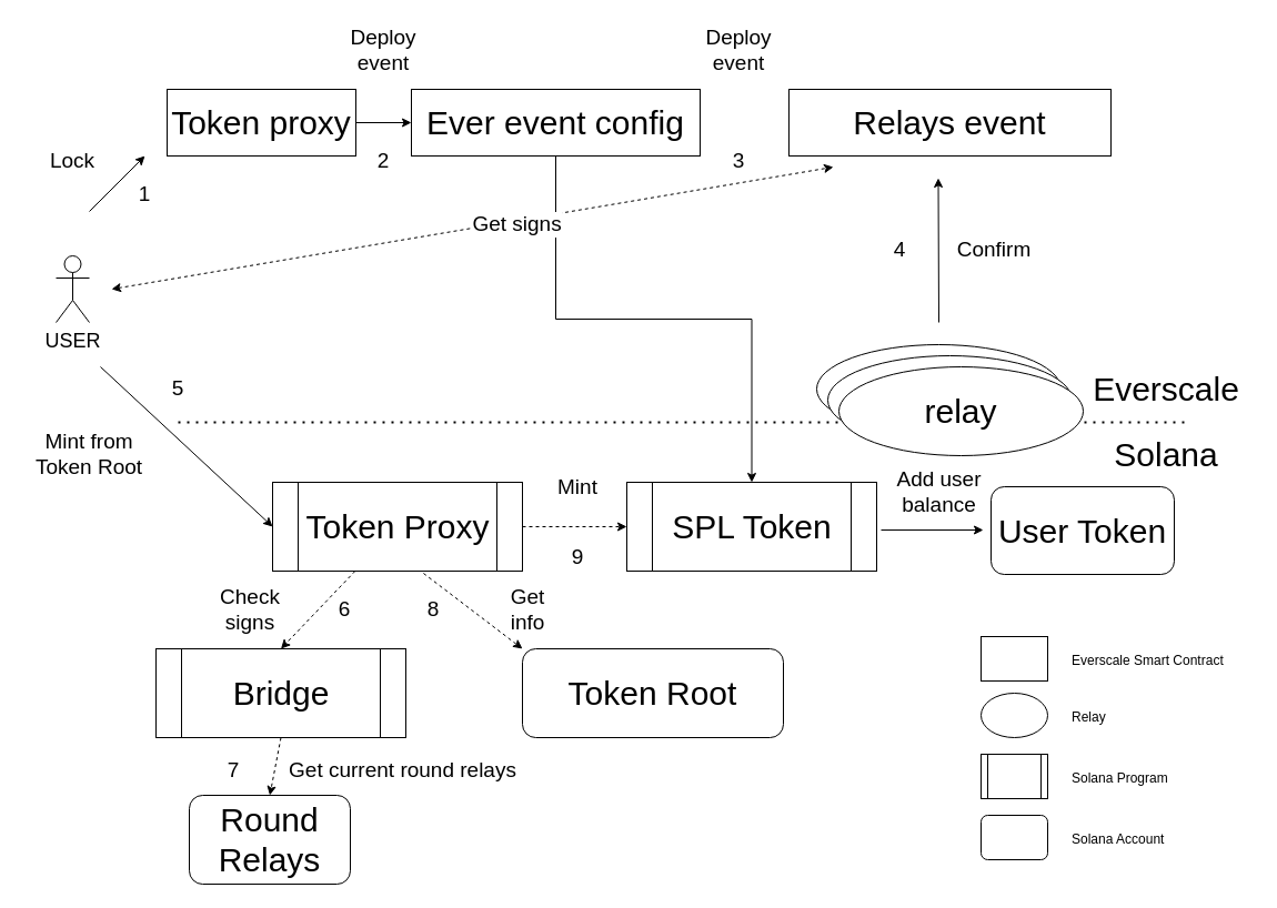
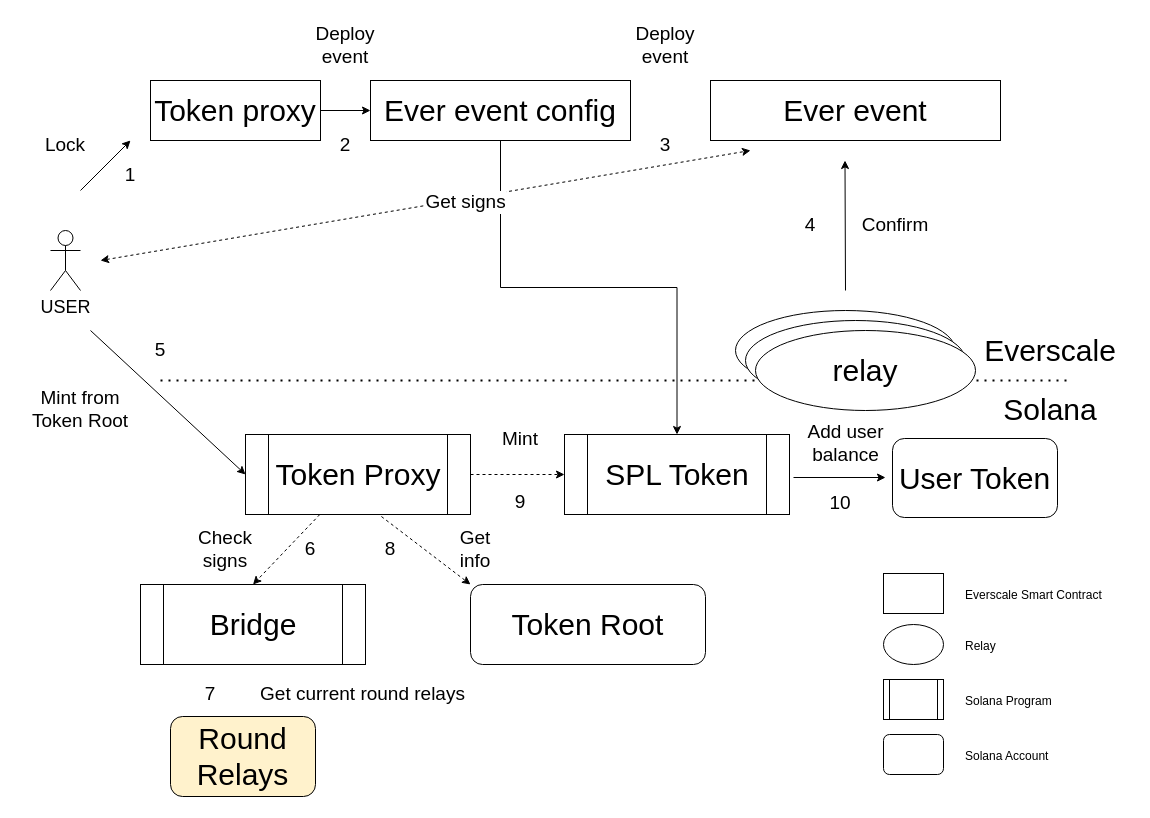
  <mxCell id="0" />
  <mxCell id="1" parent="0" />
  <mxCell id="2" value="&lt;font style=&quot;font-size: 30px&quot;&gt;Bridge&lt;/font&gt;" style="shape=process;whiteSpace=wrap;html=1;backgroundOutline=1;" parent="1" vertex="1"><mxGeometry x="140" y="584" width="225" height="80" as="geometry" /></mxCell>
  <mxCell id="3" style="edgeStyle=orthogonalEdgeStyle;rounded=0;orthogonalLoop=1;jettySize=auto;html=1;entryX=0;entryY=0.5;entryDx=0;entryDy=0;fontSize=30;" parent="1" source="4" target="7" edge="1"><mxGeometry relative="1" as="geometry" /></mxCell>
  <mxCell id="4" value="Token proxy" style="rounded=0;whiteSpace=wrap;html=1;fontSize=30;" parent="1" vertex="1"><mxGeometry x="150" y="80" width="170" height="60" as="geometry" /></mxCell>
- <mxCell id="5" value="Relays event" style="rounded=0;whiteSpace=wrap;html=1;fontSize=30;" parent="1" vertex="1"><mxGeometry x="710" y="80" width="290" height="60" as="geometry" /></mxCell>
+ <mxCell id="5" value="Ever event" style="rounded=0;whiteSpace=wrap;html=1;fontSize=30;" parent="1" vertex="1"><mxGeometry x="710" y="80" width="290" height="60" as="geometry" /></mxCell>
  <mxCell id="6" style="edgeStyle=orthogonalEdgeStyle;rounded=0;orthogonalLoop=1;jettySize=auto;html=1;fontSize=30;" parent="1" source="7" target="27" edge="1"><mxGeometry relative="1" as="geometry" /></mxCell>
  <mxCell id="7" value="Ever event config" style="rounded=0;whiteSpace=wrap;html=1;fontSize=30;" parent="1" vertex="1"><mxGeometry x="370" y="80" width="260" height="60" as="geometry" /></mxCell>
  <mxCell id="8" value="relay" style="ellipse;whiteSpace=wrap;html=1;fontSize=30;" parent="1" vertex="1"><mxGeometry x="735" y="310" width="220" height="80" as="geometry" /></mxCell>
  <mxCell id="9" value="relay" style="ellipse;whiteSpace=wrap;html=1;fontSize=30;" parent="1" vertex="1"><mxGeometry x="745" y="320" width="220" height="80" as="geometry" /></mxCell>
  <mxCell id="10" value="" style="endArrow=none;dashed=1;html=1;dashPattern=1 3;strokeWidth=2;rounded=0;fontSize=30;" parent="1" edge="1"><mxGeometry width="50" height="50" relative="1" as="geometry"><mxPoint x="160" y="380" as="sourcePoint" /><mxPoint x="1070" y="380" as="targetPoint" /></mxGeometry></mxCell>
  <mxCell id="11" value="Everscale" style="text;html=1;strokeColor=none;fillColor=none;align=center;verticalAlign=middle;whiteSpace=wrap;rounded=0;fontSize=30;" parent="1" vertex="1"><mxGeometry x="1020" y="335" width="60" height="30" as="geometry" /></mxCell>
  <mxCell id="12" value="Solana" style="text;html=1;strokeColor=none;fillColor=none;align=center;verticalAlign=middle;whiteSpace=wrap;rounded=0;fontSize=30;" parent="1" vertex="1"><mxGeometry x="1020" y="394" width="60" height="30" as="geometry" /></mxCell>
  <mxCell id="13" value="&lt;font style=&quot;font-size: 18px&quot;&gt;USER&lt;/font&gt;" style="shape=umlActor;verticalLabelPosition=bottom;verticalAlign=top;html=1;outlineConnect=0;" parent="1" vertex="1"><mxGeometry x="50" y="230" width="30" height="60" as="geometry" /></mxCell>
  <mxCell id="14" value="" style="endArrow=classic;html=1;rounded=0;" parent="1" edge="1"><mxGeometry width="50" height="50" relative="1" as="geometry"><mxPoint x="80" y="190" as="sourcePoint" /><mxPoint x="130" y="140" as="targetPoint" /></mxGeometry></mxCell>
  <mxCell id="15" value="&lt;font style=&quot;font-size: 19px&quot;&gt;Lock&lt;/font&gt;" style="text;html=1;strokeColor=none;fillColor=none;align=center;verticalAlign=middle;whiteSpace=wrap;rounded=0;" parent="1" vertex="1"><mxGeometry x="35" y="130" width="60" height="30" as="geometry" /></mxCell>
  <mxCell id="16" value="&lt;font style=&quot;font-size: 19px&quot;&gt;Deploy event&lt;/font&gt;" style="text;html=1;strokeColor=none;fillColor=none;align=center;verticalAlign=middle;whiteSpace=wrap;rounded=0;" parent="1" vertex="1"><mxGeometry x="300" y="20" width="90" height="50" as="geometry" /></mxCell>
  <mxCell id="17" value="&lt;font style=&quot;font-size: 19px&quot;&gt;Deploy event&lt;/font&gt;" style="text;html=1;strokeColor=none;fillColor=none;align=center;verticalAlign=middle;whiteSpace=wrap;rounded=0;" parent="1" vertex="1"><mxGeometry x="620" y="20" width="90" height="50" as="geometry" /></mxCell>
  <mxCell id="18" value="" style="endArrow=classic;html=1;rounded=0;fontSize=19;" parent="1" edge="1"><mxGeometry width="50" height="50" relative="1" as="geometry"><mxPoint x="845" y="290" as="sourcePoint" /><mxPoint x="844.5" y="160" as="targetPoint" /></mxGeometry></mxCell>
  <mxCell id="19" value="&lt;font style=&quot;font-size: 19px&quot;&gt;Confirm&lt;/font&gt;" style="text;html=1;strokeColor=none;fillColor=none;align=center;verticalAlign=middle;whiteSpace=wrap;rounded=0;" parent="1" vertex="1"><mxGeometry x="850" y="200" width="90" height="50" as="geometry" /></mxCell>
  <mxCell id="20" value="" style="endArrow=classic;startArrow=classic;html=1;rounded=0;fontSize=19;dashed=1;" parent="1" edge="1"><mxGeometry width="50" height="50" relative="1" as="geometry"><mxPoint x="100" y="260" as="sourcePoint" /><mxPoint x="750" y="150" as="targetPoint" /></mxGeometry></mxCell>
  <mxCell id="21" value="Get signs" style="edgeLabel;html=1;align=center;verticalAlign=middle;resizable=0;points=[];fontSize=19;" parent="20" vertex="1" connectable="0"><mxGeometry x="0.118" y="-3" relative="1" as="geometry"><mxPoint as="offset" /></mxGeometry></mxCell>
  <mxCell id="22" value="&lt;font style=&quot;font-size: 30px&quot;&gt;Token Proxy&lt;/font&gt;" style="shape=process;whiteSpace=wrap;html=1;backgroundOutline=1;" parent="1" vertex="1"><mxGeometry x="245" y="434" width="225" height="80" as="geometry" /></mxCell>
  <mxCell id="23" value="" style="endArrow=classic;html=1;rounded=0;entryX=0;entryY=0.5;entryDx=0;entryDy=0;" parent="1" target="22" edge="1"><mxGeometry width="50" height="50" relative="1" as="geometry"><mxPoint x="90" y="330" as="sourcePoint" /><mxPoint x="360" y="510" as="targetPoint" /></mxGeometry></mxCell>
  <mxCell id="24" value="&lt;span style=&quot;font-size: 19px&quot;&gt;Mint from Token Root&lt;/span&gt;" style="text;html=1;strokeColor=none;fillColor=none;align=center;verticalAlign=middle;whiteSpace=wrap;rounded=0;" parent="1" vertex="1"><mxGeometry x="20" y="394" width="120" height="30" as="geometry" /></mxCell>
  <mxCell id="25" value="" style="endArrow=classic;html=1;rounded=0;fontSize=30;entryX=0.5;entryY=0;entryDx=0;entryDy=0;dashed=1;" parent="1" source="22" target="2" edge="1"><mxGeometry width="50" height="50" relative="1" as="geometry"><mxPoint x="300" y="584" as="sourcePoint" /><mxPoint x="350" y="534" as="targetPoint" /></mxGeometry></mxCell>
  <mxCell id="26" value="&lt;span style=&quot;font-size: 19px&quot;&gt;Check signs&lt;/span&gt;" style="text;html=1;strokeColor=none;fillColor=none;align=center;verticalAlign=middle;whiteSpace=wrap;rounded=0;" parent="1" vertex="1"><mxGeometry x="195" y="534" width="60" height="30" as="geometry" /></mxCell>
  <mxCell id="27" value="&lt;font style=&quot;font-size: 30px&quot;&gt;SPL Token&lt;/font&gt;" style="shape=process;whiteSpace=wrap;html=1;backgroundOutline=1;" parent="1" vertex="1"><mxGeometry x="564" y="434" width="225" height="80" as="geometry" /></mxCell>
  <mxCell id="28" value="" style="endArrow=classic;html=1;rounded=0;dashed=1;fontSize=30;exitX=1;exitY=0.5;exitDx=0;exitDy=0;entryX=0;entryY=0.5;entryDx=0;entryDy=0;" parent="1" source="22" target="27" edge="1"><mxGeometry width="50" height="50" relative="1" as="geometry"><mxPoint x="430" y="404" as="sourcePoint" /><mxPoint x="480" y="354" as="targetPoint" /></mxGeometry></mxCell>
  <mxCell id="29" value="&lt;span style=&quot;font-size: 19px&quot;&gt;Mint&lt;/span&gt;" style="text;html=1;strokeColor=none;fillColor=none;align=center;verticalAlign=middle;whiteSpace=wrap;rounded=0;" parent="1" vertex="1"><mxGeometry x="490" y="424" width="60" height="30" as="geometry" /></mxCell>
  <mxCell id="30" value="" style="endArrow=classic;html=1;rounded=0;fontSize=30;dashed=1;exitX=0.604;exitY=1.025;exitDx=0;exitDy=0;exitPerimeter=0;entryX=0;entryY=0;entryDx=0;entryDy=0;" parent="1" source="22" target="32" edge="1"><mxGeometry width="50" height="50" relative="1" as="geometry"><mxPoint x="711.429" y="514" as="sourcePoint" /><mxPoint x="476.13" y="614" as="targetPoint" /></mxGeometry></mxCell>
  <mxCell id="31" value="&lt;span style=&quot;font-size: 19px&quot;&gt;Get info&lt;/span&gt;" style="text;html=1;strokeColor=none;fillColor=none;align=center;verticalAlign=middle;whiteSpace=wrap;rounded=0;" parent="1" vertex="1"><mxGeometry x="445" y="534" width="60" height="30" as="geometry" /></mxCell>
  <mxCell id="32" value="&lt;font style=&quot;font-size: 30px&quot;&gt;Token Root&lt;/font&gt;" style="rounded=1;whiteSpace=wrap;html=1;fontSize=18;strokeWidth=1;" parent="1" vertex="1"><mxGeometry x="470" y="584" width="235" height="80" as="geometry" /></mxCell>
- <mxCell id="33" value="&lt;span style=&quot;font-size: 30px&quot;&gt;Round Relays&lt;/span&gt;" style="rounded=1;whiteSpace=wrap;html=1;fontSize=18;strokeWidth=1;" parent="1" vertex="1"><mxGeometry x="170" y="716" width="145" height="80" as="geometry" /></mxCell>
- <mxCell id="34" value="" style="endArrow=classic;html=1;rounded=0;fontSize=30;dashed=1;exitX=0.5;exitY=1;exitDx=0;exitDy=0;entryX=0.5;entryY=0;entryDx=0;entryDy=0;" parent="1" source="2" target="33" edge="1"><mxGeometry width="50" height="50" relative="1" as="geometry"><mxPoint x="390.9" y="526" as="sourcePoint" /><mxPoint x="480" y="594" as="targetPoint" /></mxGeometry></mxCell>
+ <mxCell id="33" value="&lt;span style=&quot;font-size: 30px&quot;&gt;Round Relays&lt;/span&gt;" style="rounded=1;whiteSpace=wrap;html=1;fontSize=18;strokeWidth=1;fillColor=#fff2cc;" parent="1" vertex="1"><mxGeometry x="170" y="716" width="145" height="80" as="geometry" /></mxCell>
  <mxCell id="35" value="&lt;span style=&quot;font-size: 19px&quot;&gt;Get current round relays&lt;/span&gt;" style="text;html=1;strokeColor=none;fillColor=none;align=center;verticalAlign=middle;whiteSpace=wrap;rounded=0;" parent="1" vertex="1"><mxGeometry x="255" y="679" width="215" height="30" as="geometry" /></mxCell>
  <mxCell id="36" value="relay" style="ellipse;whiteSpace=wrap;html=1;fontSize=30;" parent="1" vertex="1"><mxGeometry x="755" y="330" width="220" height="80" as="geometry" /></mxCell>
  <mxCell id="37" value="" style="rounded=0;whiteSpace=wrap;html=1;fontSize=18;strokeWidth=1;" vertex="1" parent="1"><mxGeometry x="883" y="573" width="60" height="40" as="geometry" /></mxCell>
  <mxCell id="38" value="" style="rounded=1;whiteSpace=wrap;html=1;fontSize=18;strokeWidth=1;" vertex="1" parent="1"><mxGeometry x="883" y="734" width="60" height="40" as="geometry" /></mxCell>
  <mxCell id="39" value="" style="ellipse;whiteSpace=wrap;html=1;fontSize=18;strokeWidth=1;" vertex="1" parent="1"><mxGeometry x="883" y="624" width="60" height="40" as="geometry" /></mxCell>
  <mxCell id="40" value="" style="shape=process;whiteSpace=wrap;html=1;backgroundOutline=1;fontSize=18;strokeWidth=1;" vertex="1" parent="1"><mxGeometry x="883" y="679" width="60" height="40" as="geometry" /></mxCell>
  <mxCell id="41" value="&lt;font style=&quot;font-size: 12px&quot;&gt;Everscale Smart Contract&lt;/font&gt;" style="text;html=1;strokeColor=none;fillColor=none;align=left;verticalAlign=middle;whiteSpace=wrap;rounded=0;fontSize=18;" vertex="1" parent="1"><mxGeometry x="963" y="578" width="165" height="30" as="geometry" /></mxCell>
  <mxCell id="42" value="&lt;font style=&quot;font-size: 12px&quot;&gt;Relay&lt;/font&gt;" style="text;html=1;strokeColor=none;fillColor=none;align=left;verticalAlign=middle;whiteSpace=wrap;rounded=0;fontSize=18;" vertex="1" parent="1"><mxGeometry x="963" y="629" width="165" height="30" as="geometry" /></mxCell>
  <mxCell id="43" value="&lt;font style=&quot;font-size: 12px&quot;&gt;Solana Program&lt;/font&gt;" style="text;html=1;strokeColor=none;fillColor=none;align=left;verticalAlign=middle;whiteSpace=wrap;rounded=0;fontSize=18;" vertex="1" parent="1"><mxGeometry x="963" y="684" width="165" height="30" as="geometry" /></mxCell>
  <mxCell id="44" value="&lt;font style=&quot;font-size: 12px&quot;&gt;Solana Account&lt;/font&gt;" style="text;html=1;strokeColor=none;fillColor=none;align=left;verticalAlign=middle;whiteSpace=wrap;rounded=0;fontSize=18;" vertex="1" parent="1"><mxGeometry x="963" y="739" width="165" height="30" as="geometry" /></mxCell>
  <mxCell id="45" value="&lt;font style=&quot;font-size: 30px&quot;&gt;User Token&lt;/font&gt;" style="rounded=1;whiteSpace=wrap;html=1;fontSize=18;strokeWidth=1;" vertex="1" parent="1"><mxGeometry x="892" y="438" width="165" height="79" as="geometry" /></mxCell>
  <mxCell id="46" value="" style="endArrow=classic;html=1;rounded=0;fontSize=30;exitX=1;exitY=0.5;exitDx=0;exitDy=0;" edge="1" parent="1"><mxGeometry width="50" height="50" relative="1" as="geometry"><mxPoint x="793" y="477" as="sourcePoint" /><mxPoint x="885" y="477" as="targetPoint" /></mxGeometry></mxCell>
  <mxCell id="47" value="&lt;span style=&quot;font-size: 19px&quot;&gt;Add user balance&lt;/span&gt;" style="text;html=1;strokeColor=none;fillColor=none;align=center;verticalAlign=middle;whiteSpace=wrap;rounded=0;" vertex="1" parent="1"><mxGeometry x="803" y="428" width="85" height="30" as="geometry" /></mxCell>
+ <mxCell id="48" value="&lt;span style=&quot;font-size: 19px&quot;&gt;10&lt;/span&gt;" style="text;html=1;strokeColor=none;fillColor=none;align=center;verticalAlign=middle;whiteSpace=wrap;rounded=0;" vertex="1" parent="1"><mxGeometry x="810" y="488" width="60" height="30" as="geometry" /></mxCell>
  <mxCell id="49" value="&lt;span style=&quot;font-size: 19px&quot;&gt;1&lt;/span&gt;" style="text;html=1;strokeColor=none;fillColor=none;align=center;verticalAlign=middle;whiteSpace=wrap;rounded=0;" vertex="1" parent="1"><mxGeometry x="100" y="160" width="60" height="30" as="geometry" /></mxCell>
  <mxCell id="50" value="&lt;span style=&quot;font-size: 19px&quot;&gt;2&lt;/span&gt;" style="text;html=1;strokeColor=none;fillColor=none;align=center;verticalAlign=middle;whiteSpace=wrap;rounded=0;" vertex="1" parent="1"><mxGeometry x="315" y="130" width="60" height="30" as="geometry" /></mxCell>
  <mxCell id="51" value="&lt;span style=&quot;font-size: 19px&quot;&gt;3&lt;/span&gt;" style="text;html=1;strokeColor=none;fillColor=none;align=center;verticalAlign=middle;whiteSpace=wrap;rounded=0;" vertex="1" parent="1"><mxGeometry x="635" y="130" width="60" height="30" as="geometry" /></mxCell>
  <mxCell id="52" value="&lt;span style=&quot;font-size: 19px&quot;&gt;4&lt;/span&gt;" style="text;html=1;strokeColor=none;fillColor=none;align=center;verticalAlign=middle;whiteSpace=wrap;rounded=0;" vertex="1" parent="1"><mxGeometry x="780" y="210" width="60" height="30" as="geometry" /></mxCell>
  <mxCell id="53" value="&lt;span style=&quot;font-size: 19px&quot;&gt;5&lt;/span&gt;" style="text;html=1;strokeColor=none;fillColor=none;align=center;verticalAlign=middle;whiteSpace=wrap;rounded=0;" vertex="1" parent="1"><mxGeometry x="130" y="335" width="60" height="30" as="geometry" /></mxCell>
  <mxCell id="54" value="&lt;span style=&quot;font-size: 19px&quot;&gt;6&lt;/span&gt;" style="text;html=1;strokeColor=none;fillColor=none;align=center;verticalAlign=middle;whiteSpace=wrap;rounded=0;" vertex="1" parent="1"><mxGeometry x="280" y="534" width="60" height="30" as="geometry" /></mxCell>
  <mxCell id="55" value="&lt;span style=&quot;font-size: 19px&quot;&gt;7&lt;/span&gt;" style="text;html=1;strokeColor=none;fillColor=none;align=center;verticalAlign=middle;whiteSpace=wrap;rounded=0;" vertex="1" parent="1"><mxGeometry x="180" y="679" width="60" height="30" as="geometry" /></mxCell>
  <mxCell id="56" value="&lt;span style=&quot;font-size: 19px&quot;&gt;8&lt;/span&gt;" style="text;html=1;strokeColor=none;fillColor=none;align=center;verticalAlign=middle;whiteSpace=wrap;rounded=0;" vertex="1" parent="1"><mxGeometry x="360" y="534" width="60" height="30" as="geometry" /></mxCell>
  <mxCell id="57" value="&lt;span style=&quot;font-size: 19px&quot;&gt;9&lt;/span&gt;" style="text;html=1;strokeColor=none;fillColor=none;align=center;verticalAlign=middle;whiteSpace=wrap;rounded=0;" vertex="1" parent="1"><mxGeometry x="490" y="487" width="60" height="30" as="geometry" /></mxCell>
